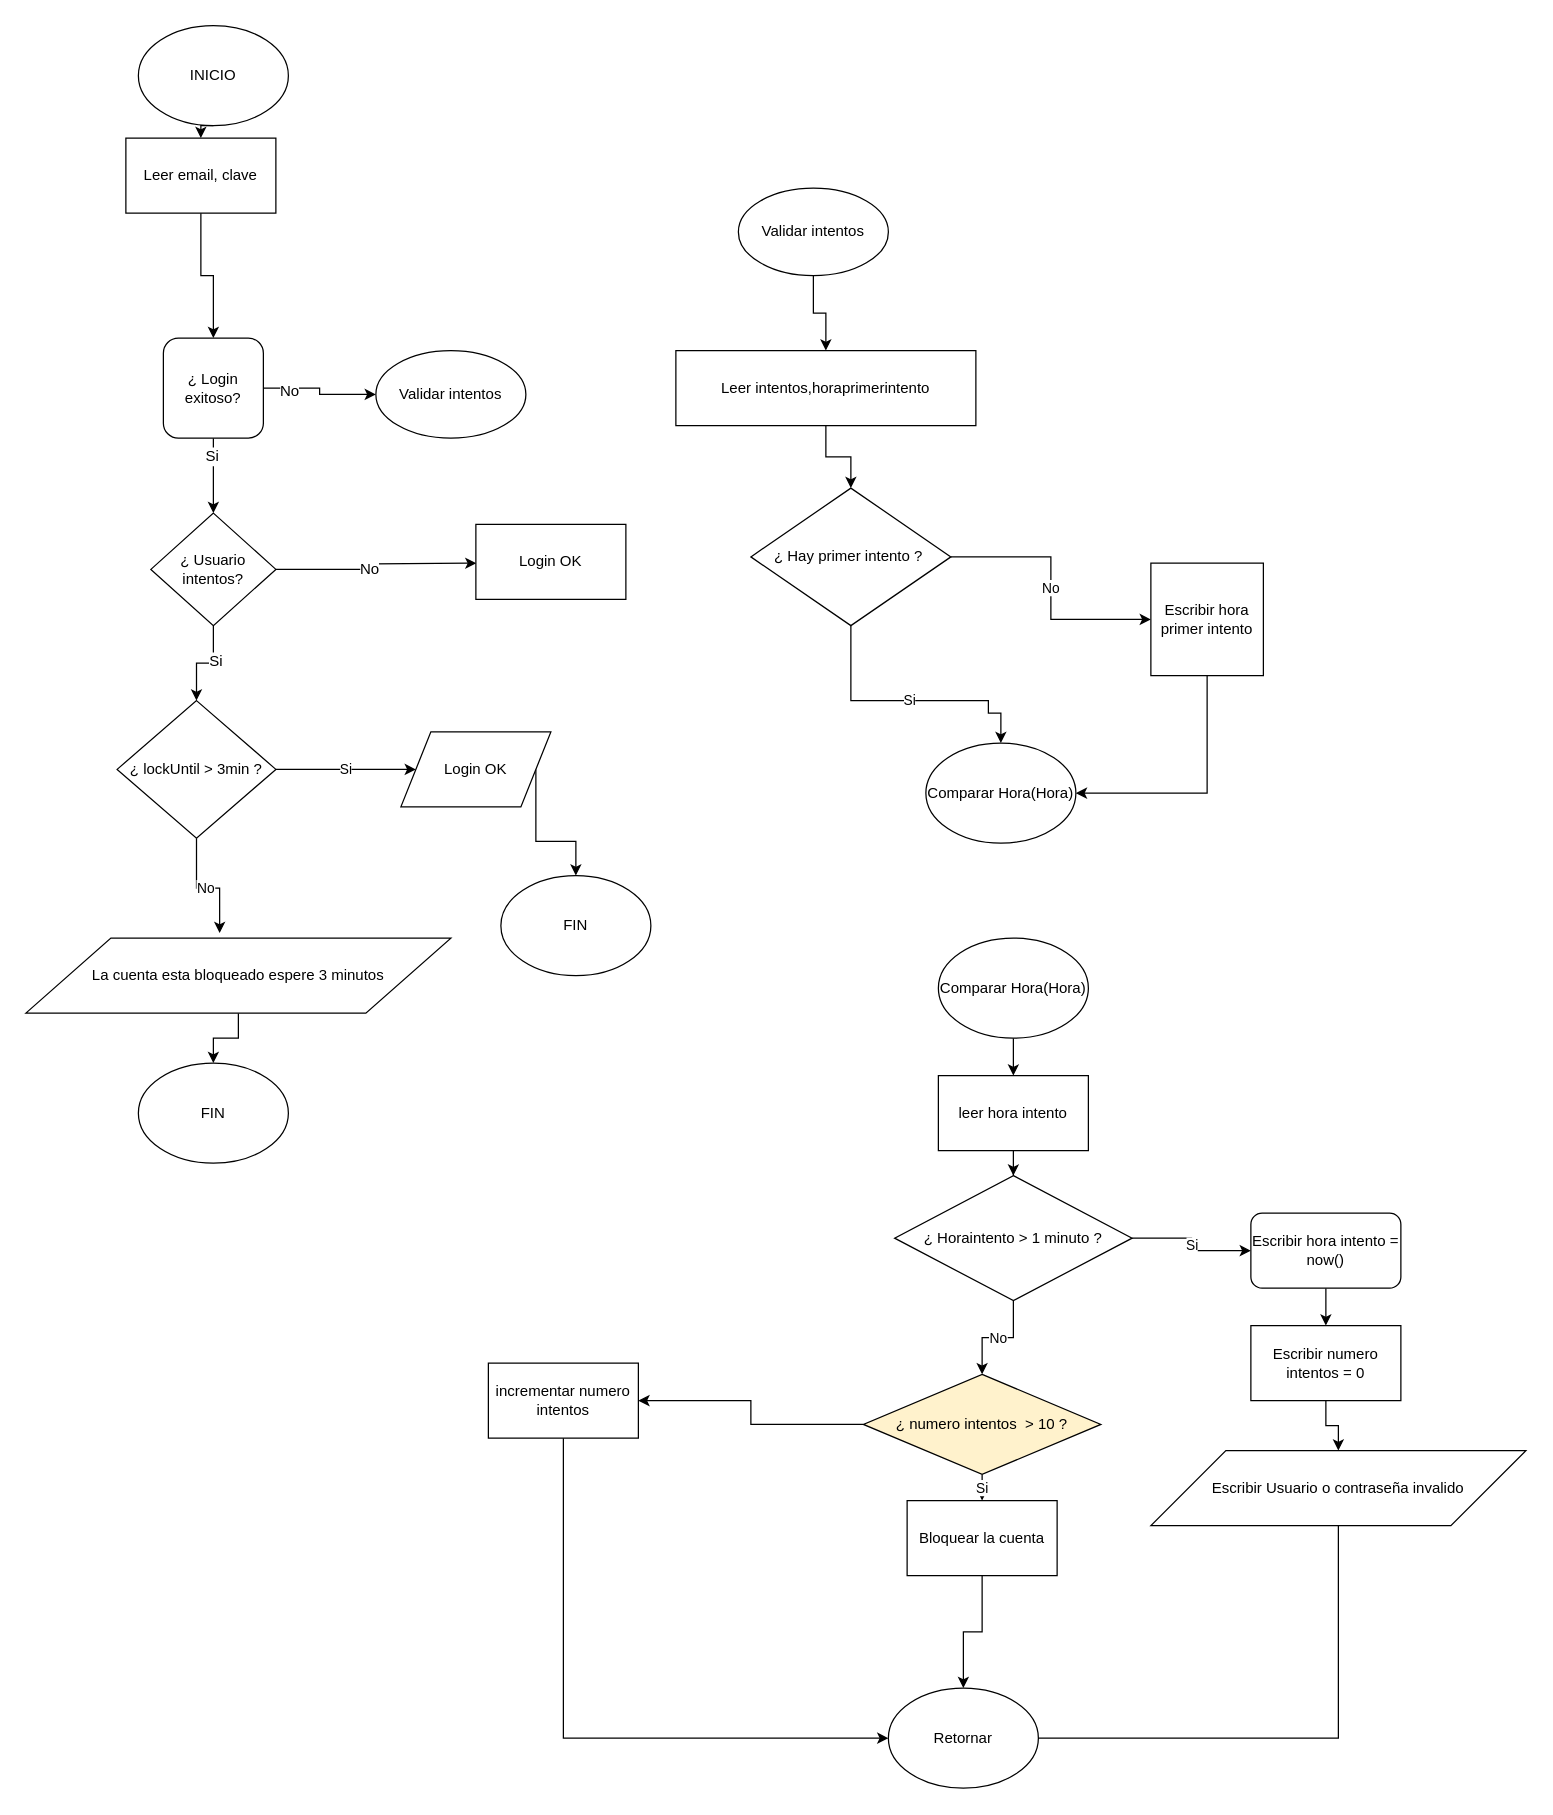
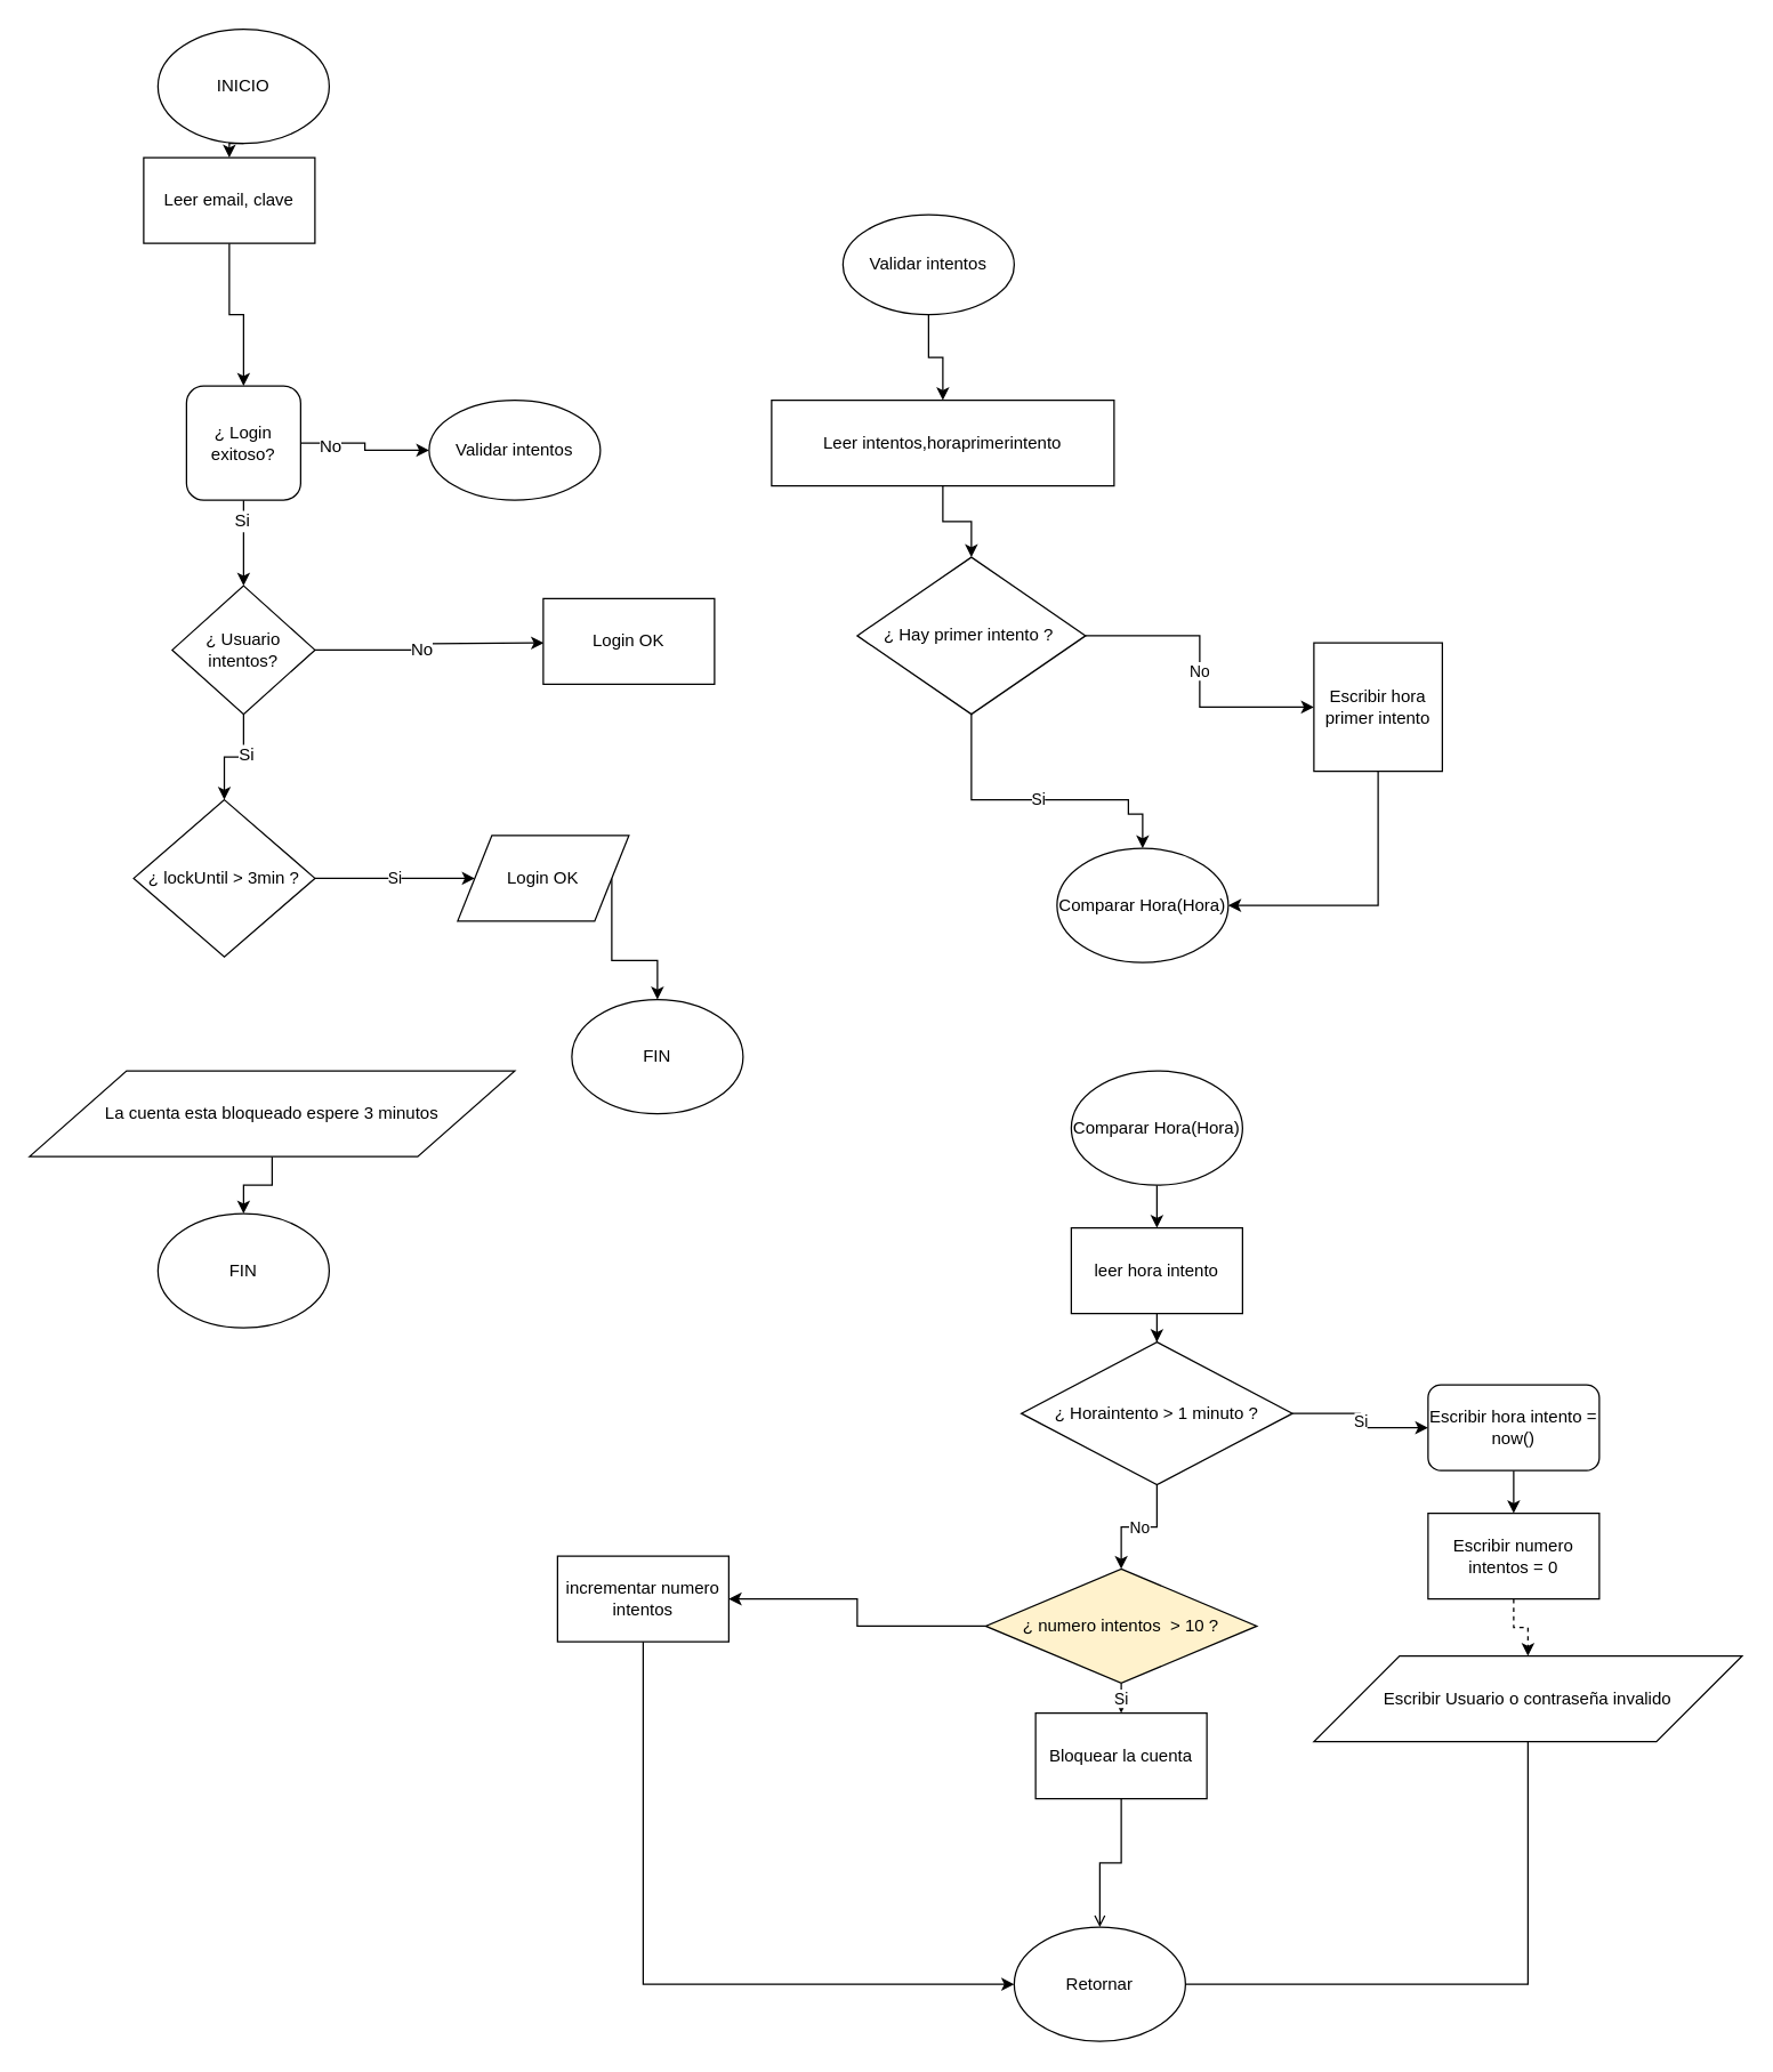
  <mxCell id="0" />
  <mxCell id="1" parent="0" />
  <mxCell id="2" style="edgeStyle=orthogonalEdgeStyle;rounded=0;orthogonalLoop=1;jettySize=auto;html=1;exitX=0.5;exitY=1;exitDx=0;exitDy=0;entryX=0.5;entryY=0;entryDx=0;entryDy=0;" edge="1" parent="1" source="3" target="10"><mxGeometry relative="1" as="geometry" /></mxCell>
  <mxCell id="3" value="INICIO&lt;br&gt;" style="ellipse;whiteSpace=wrap;html=1;" vertex="1" parent="1"><mxGeometry x="110" y="20" width="120" height="80" as="geometry" /></mxCell>
  <mxCell id="4" value="" style="edgeStyle=orthogonalEdgeStyle;rounded=0;orthogonalLoop=1;jettySize=auto;html=1;entryX=0;entryY=0.5;entryDx=0;entryDy=0;" edge="1" parent="1" source="8" target="56"><mxGeometry relative="1" as="geometry"><mxPoint x="290" y="310" as="targetPoint" /></mxGeometry></mxCell>
  <mxCell id="5" value="No" style="text;html=1;resizable=0;points=[];align=center;verticalAlign=middle;labelBackgroundColor=#ffffff;" vertex="1" connectable="0" parent="4"><mxGeometry x="-0.575" y="-2" relative="1" as="geometry"><mxPoint as="offset" /></mxGeometry></mxCell>
  <mxCell id="6" style="edgeStyle=orthogonalEdgeStyle;rounded=0;orthogonalLoop=1;jettySize=auto;html=1;exitX=0.5;exitY=1;exitDx=0;exitDy=0;entryX=0.5;entryY=0;entryDx=0;entryDy=0;" edge="1" parent="1" source="8" target="15"><mxGeometry relative="1" as="geometry" /></mxCell>
  <mxCell id="7" value="Si" style="text;html=1;resizable=0;points=[];align=center;verticalAlign=middle;labelBackgroundColor=#ffffff;" vertex="1" connectable="0" parent="6"><mxGeometry x="-0.52" y="-2" relative="1" as="geometry"><mxPoint as="offset" /></mxGeometry></mxCell>
  <mxCell id="8" value="¿ Login exitoso?" style="whiteSpace=wrap;html=1;rounded=1;" vertex="1" parent="1"><mxGeometry x="130" y="270" width="80" height="80" as="geometry" /></mxCell>
  <mxCell id="9" style="edgeStyle=orthogonalEdgeStyle;rounded=0;orthogonalLoop=1;jettySize=auto;html=1;exitX=0.5;exitY=1;exitDx=0;exitDy=0;entryX=0.5;entryY=0;entryDx=0;entryDy=0;" edge="1" parent="1" source="10" target="8"><mxGeometry relative="1" as="geometry" /></mxCell>
  <mxCell id="10" value="Leer email, clave" style="rounded=0;whiteSpace=wrap;html=1;" vertex="1" parent="1"><mxGeometry x="100" y="110" width="120" height="60" as="geometry" /></mxCell>
  <mxCell id="11" style="edgeStyle=orthogonalEdgeStyle;rounded=0;orthogonalLoop=1;jettySize=auto;html=1;exitX=0.5;exitY=1;exitDx=0;exitDy=0;entryX=0.5;entryY=0;entryDx=0;entryDy=0;" edge="1" parent="1" source="15" target="18"><mxGeometry relative="1" as="geometry" /></mxCell>
  <mxCell id="12" value="Si" style="text;html=1;resizable=0;points=[];align=center;verticalAlign=middle;labelBackgroundColor=#ffffff;" vertex="1" connectable="0" parent="11"><mxGeometry x="-0.25" y="1" relative="1" as="geometry"><mxPoint as="offset" /></mxGeometry></mxCell>
  <mxCell id="13" style="edgeStyle=orthogonalEdgeStyle;rounded=0;orthogonalLoop=1;jettySize=auto;html=1;exitX=1;exitY=0.5;exitDx=0;exitDy=0;entryX=0;entryY=0.5;entryDx=0;entryDy=0;" edge="1" parent="1" source="15"><mxGeometry relative="1" as="geometry"><mxPoint x="380.429" y="450" as="targetPoint" /></mxGeometry></mxCell>
  <mxCell id="14" value="No" style="text;html=1;resizable=0;points=[];align=center;verticalAlign=middle;labelBackgroundColor=#ffffff;" vertex="1" connectable="0" parent="13"><mxGeometry x="-0.103" y="1" relative="1" as="geometry"><mxPoint as="offset" /></mxGeometry></mxCell>
  <mxCell id="15" value="¿ Usuario intentos?" style="rhombus;whiteSpace=wrap;html=1;" vertex="1" parent="1"><mxGeometry x="120" y="410" width="100" height="90" as="geometry" /></mxCell>
  <mxCell id="16" value="Si&lt;br&gt;" style="edgeStyle=orthogonalEdgeStyle;rounded=0;orthogonalLoop=1;jettySize=auto;html=1;exitX=1;exitY=0.5;exitDx=0;exitDy=0;entryX=0;entryY=0.5;entryDx=0;entryDy=0;" edge="1" parent="1" source="18" target="20"><mxGeometry relative="1" as="geometry"><mxPoint x="310" y="615" as="targetPoint" /></mxGeometry></mxCell>
- <mxCell id="17" value="No&lt;br&gt;" style="edgeStyle=orthogonalEdgeStyle;rounded=0;orthogonalLoop=1;jettySize=auto;html=1;exitX=0.5;exitY=1;exitDx=0;exitDy=0;entryX=0.456;entryY=-0.067;entryDx=0;entryDy=0;entryPerimeter=0;" edge="1" parent="1" source="18" target="22"><mxGeometry relative="1" as="geometry"><mxPoint x="174" y="720" as="targetPoint" /></mxGeometry></mxCell>
  <mxCell id="18" value="¿ lockUntil &amp;gt; 3min ?" style="rhombus;whiteSpace=wrap;html=1;" vertex="1" parent="1"><mxGeometry x="93" y="560" width="127" height="110" as="geometry" /></mxCell>
  <mxCell id="19" style="edgeStyle=orthogonalEdgeStyle;rounded=0;orthogonalLoop=1;jettySize=auto;html=1;exitX=1;exitY=0.5;exitDx=0;exitDy=0;entryX=0.5;entryY=0;entryDx=0;entryDy=0;" edge="1" parent="1" source="20" target="24"><mxGeometry relative="1" as="geometry" /></mxCell>
  <mxCell id="20" value="Login OK" style="shape=parallelogram;perimeter=parallelogramPerimeter;whiteSpace=wrap;html=1;" vertex="1" parent="1"><mxGeometry x="320" y="585" width="120" height="60" as="geometry" /></mxCell>
  <mxCell id="21" style="edgeStyle=orthogonalEdgeStyle;rounded=0;orthogonalLoop=1;jettySize=auto;html=1;exitX=0.5;exitY=1;exitDx=0;exitDy=0;entryX=0.5;entryY=0;entryDx=0;entryDy=0;" edge="1" parent="1" source="22" target="23"><mxGeometry relative="1" as="geometry" /></mxCell>
  <mxCell id="22" value="La cuenta esta bloqueado espere 3 minutos" style="shape=parallelogram;perimeter=parallelogramPerimeter;whiteSpace=wrap;html=1;" vertex="1" parent="1"><mxGeometry x="20" y="750" width="340" height="60" as="geometry" /></mxCell>
  <mxCell id="23" value="FIN" style="ellipse;whiteSpace=wrap;html=1;" vertex="1" parent="1"><mxGeometry x="110" y="850" width="120" height="80" as="geometry" /></mxCell>
  <mxCell id="24" value="FIN" style="ellipse;whiteSpace=wrap;html=1;" vertex="1" parent="1"><mxGeometry x="400" y="700" width="120" height="80" as="geometry" /></mxCell>
  <mxCell id="25" value="" style="edgeStyle=orthogonalEdgeStyle;rounded=0;orthogonalLoop=1;jettySize=auto;html=1;" edge="1" parent="1" source="26" target="28"><mxGeometry relative="1" as="geometry" /></mxCell>
  <mxCell id="26" value="Validar intentos" style="ellipse;whiteSpace=wrap;html=1;" vertex="1" parent="1"><mxGeometry x="590" y="150" width="120" height="70" as="geometry" /></mxCell>
  <mxCell id="27" value="" style="edgeStyle=orthogonalEdgeStyle;rounded=0;orthogonalLoop=1;jettySize=auto;html=1;" edge="1" parent="1" source="28" target="31"><mxGeometry relative="1" as="geometry" /></mxCell>
  <mxCell id="28" value="Leer intentos,horaprimerintento" style="rounded=0;whiteSpace=wrap;html=1;" vertex="1" parent="1"><mxGeometry x="540" y="280" width="240" height="60" as="geometry" /></mxCell>
  <mxCell id="29" value="No" style="edgeStyle=orthogonalEdgeStyle;rounded=0;orthogonalLoop=1;jettySize=auto;html=1;exitX=1;exitY=0.5;exitDx=0;exitDy=0;entryX=0;entryY=0.5;entryDx=0;entryDy=0;" edge="1" parent="1" source="31" target="34"><mxGeometry relative="1" as="geometry"><mxPoint x="800" y="440" as="targetPoint" /></mxGeometry></mxCell>
  <mxCell id="30" value="Si" style="edgeStyle=orthogonalEdgeStyle;rounded=0;orthogonalLoop=1;jettySize=auto;html=1;exitX=0.5;exitY=1;exitDx=0;exitDy=0;entryX=0.5;entryY=0;entryDx=0;entryDy=0;" edge="1" parent="1" source="31" target="32"><mxGeometry relative="1" as="geometry"><mxPoint x="690" y="560" as="targetPoint" /><Array as="points"><mxPoint x="680" y="560" /><mxPoint x="790" y="560" /><mxPoint x="790" y="570" /><mxPoint x="800" y="570" /></Array></mxGeometry></mxCell>
  <mxCell id="31" value="¿ Hay primer intento ?&amp;nbsp;" style="rhombus;whiteSpace=wrap;html=1;" vertex="1" parent="1"><mxGeometry x="600" y="390" width="160" height="110" as="geometry" /></mxCell>
  <mxCell id="32" value="Comparar Hora(Hora)" style="ellipse;whiteSpace=wrap;html=1;" vertex="1" parent="1"><mxGeometry x="740" y="594" width="120" height="80" as="geometry" /></mxCell>
  <mxCell id="33" style="edgeStyle=orthogonalEdgeStyle;rounded=0;orthogonalLoop=1;jettySize=auto;html=1;exitX=0.5;exitY=1;exitDx=0;exitDy=0;entryX=1;entryY=0.5;entryDx=0;entryDy=0;" edge="1" parent="1" source="34" target="32"><mxGeometry relative="1" as="geometry"><mxPoint x="850" y="586" as="targetPoint" /></mxGeometry></mxCell>
  <mxCell id="34" value="Escribir hora primer intento" style="whiteSpace=wrap;html=1;aspect=fixed;" vertex="1" parent="1"><mxGeometry x="920" y="450" width="90" height="90" as="geometry" /></mxCell>
  <mxCell id="35" value="" style="edgeStyle=orthogonalEdgeStyle;rounded=0;orthogonalLoop=1;jettySize=auto;html=1;" edge="1" parent="1" source="36" target="38"><mxGeometry relative="1" as="geometry" /></mxCell>
  <mxCell id="36" value="Comparar Hora(Hora)" style="ellipse;whiteSpace=wrap;html=1;" vertex="1" parent="1"><mxGeometry x="750" y="750" width="120" height="80" as="geometry" /></mxCell>
  <mxCell id="37" value="" style="edgeStyle=orthogonalEdgeStyle;rounded=0;orthogonalLoop=1;jettySize=auto;html=1;" edge="1" parent="1" source="38" target="41"><mxGeometry relative="1" as="geometry" /></mxCell>
  <mxCell id="38" value="leer hora intento" style="rounded=0;whiteSpace=wrap;html=1;" vertex="1" parent="1"><mxGeometry x="750" y="860" width="120" height="60" as="geometry" /></mxCell>
  <mxCell id="39" value="No" style="edgeStyle=orthogonalEdgeStyle;rounded=0;orthogonalLoop=1;jettySize=auto;html=1;exitX=0.5;exitY=1;exitDx=0;exitDy=0;entryX=0.5;entryY=0;entryDx=0;entryDy=0;" edge="1" parent="1" source="41" target="50"><mxGeometry relative="1" as="geometry"><mxPoint x="810" y="1070" as="targetPoint" /></mxGeometry></mxCell>
  <mxCell id="40" value="Si" style="edgeStyle=orthogonalEdgeStyle;rounded=0;orthogonalLoop=1;jettySize=auto;html=1;exitX=1;exitY=0.5;exitDx=0;exitDy=0;entryX=0;entryY=0.5;entryDx=0;entryDy=0;" edge="1" parent="1" source="41" target="43"><mxGeometry relative="1" as="geometry"><mxPoint x="970" y="990" as="targetPoint" /></mxGeometry></mxCell>
  <mxCell id="41" value="¿ Horaintento &amp;gt; 1 minuto ?" style="rhombus;whiteSpace=wrap;html=1;" vertex="1" parent="1"><mxGeometry x="715" y="940" width="190" height="100" as="geometry" /></mxCell>
  <mxCell id="42" style="edgeStyle=orthogonalEdgeStyle;rounded=0;orthogonalLoop=1;jettySize=auto;html=1;exitX=0.5;exitY=1;exitDx=0;exitDy=0;entryX=0.5;entryY=0;entryDx=0;entryDy=0;" edge="1" parent="1" source="43" target="45"><mxGeometry relative="1" as="geometry" /></mxCell>
  <mxCell id="43" value="Escribir hora intento = now()" style="whiteSpace=wrap;html=1;rounded=1;" vertex="1" parent="1"><mxGeometry x="1000" y="970" width="120" height="60" as="geometry" /></mxCell>
- <mxCell id="44" value="" style="edgeStyle=orthogonalEdgeStyle;rounded=0;orthogonalLoop=1;jettySize=auto;html=1;" edge="1" parent="1" source="45" target="47"><mxGeometry relative="1" as="geometry" /></mxCell>
+ <mxCell id="44" value="" style="edgeStyle=orthogonalEdgeStyle;rounded=0;orthogonalLoop=1;jettySize=auto;html=1;dashed=1;" edge="1" parent="1" source="45" target="47"><mxGeometry relative="1" as="geometry" /></mxCell>
  <mxCell id="45" value="Escribir numero intentos = 0" style="rounded=0;whiteSpace=wrap;html=1;" vertex="1" parent="1"><mxGeometry x="1000" y="1060" width="120" height="60" as="geometry" /></mxCell>
  <mxCell id="46" style="edgeStyle=orthogonalEdgeStyle;rounded=0;orthogonalLoop=1;jettySize=auto;html=1;exitX=0.5;exitY=1;exitDx=0;exitDy=0;entryX=1;entryY=0.5;entryDx=0;entryDy=0;endArrow=none;" edge="1" parent="1" source="47" target="55"><mxGeometry relative="1" as="geometry" /></mxCell>
  <mxCell id="47" value="Escribir Usuario o contraseña invalido" style="shape=parallelogram;perimeter=parallelogramPerimeter;whiteSpace=wrap;html=1;" vertex="1" parent="1"><mxGeometry x="920" y="1160" width="300" height="60" as="geometry" /></mxCell>
  <mxCell id="48" value="Si" style="edgeStyle=orthogonalEdgeStyle;rounded=0;orthogonalLoop=1;jettySize=auto;html=1;exitX=0.5;exitY=1;exitDx=0;exitDy=0;entryX=0.5;entryY=0;entryDx=0;entryDy=0;" edge="1" parent="1" source="50" target="52"><mxGeometry relative="1" as="geometry" /></mxCell>
  <mxCell id="49" style="edgeStyle=orthogonalEdgeStyle;rounded=0;orthogonalLoop=1;jettySize=auto;html=1;exitX=0;exitY=0.5;exitDx=0;exitDy=0;entryX=1;entryY=0.5;entryDx=0;entryDy=0;" edge="1" parent="1" source="50" target="54"><mxGeometry relative="1" as="geometry"><mxPoint x="530" y="1120" as="targetPoint" /></mxGeometry></mxCell>
  <mxCell id="50" value="¿ numero intentos&amp;nbsp; &amp;gt; 10 ?" style="rhombus;whiteSpace=wrap;html=1;fillColor=#fff2cc;" vertex="1" parent="1"><mxGeometry x="690" y="1099" width="190" height="80" as="geometry" /></mxCell>
- <mxCell id="51" style="edgeStyle=orthogonalEdgeStyle;rounded=0;orthogonalLoop=1;jettySize=auto;html=1;exitX=0.5;exitY=1;exitDx=0;exitDy=0;" edge="1" parent="1" source="52" target="55"><mxGeometry relative="1" as="geometry" /></mxCell>
+ <mxCell id="51" style="edgeStyle=orthogonalEdgeStyle;rounded=0;orthogonalLoop=1;jettySize=auto;html=1;exitX=0.5;exitY=1;exitDx=0;exitDy=0;endArrow=open;" edge="1" parent="1" source="52" target="55"><mxGeometry relative="1" as="geometry" /></mxCell>
  <mxCell id="52" value="Bloquear la cuenta" style="rounded=0;whiteSpace=wrap;html=1;" vertex="1" parent="1"><mxGeometry x="725" y="1200" width="120" height="60" as="geometry" /></mxCell>
  <mxCell id="53" style="edgeStyle=orthogonalEdgeStyle;rounded=0;orthogonalLoop=1;jettySize=auto;html=1;exitX=0.5;exitY=1;exitDx=0;exitDy=0;entryX=0;entryY=0.5;entryDx=0;entryDy=0;" edge="1" parent="1" source="54" target="55"><mxGeometry relative="1" as="geometry" /></mxCell>
  <mxCell id="54" value="incrementar numero intentos" style="rounded=0;whiteSpace=wrap;html=1;" vertex="1" parent="1"><mxGeometry x="390" y="1090" width="120" height="60" as="geometry" /></mxCell>
  <mxCell id="55" value="Retornar" style="ellipse;whiteSpace=wrap;html=1;" vertex="1" parent="1"><mxGeometry x="710" y="1350" width="120" height="80" as="geometry" /></mxCell>
  <mxCell id="56" value="Validar intentos" style="ellipse;whiteSpace=wrap;html=1;" vertex="1" parent="1"><mxGeometry x="300" y="280" width="120" height="70" as="geometry" /></mxCell>
  <mxCell id="57" value="Login OK" style="rounded=0;whiteSpace=wrap;html=1;" vertex="1" parent="1"><mxGeometry x="380" y="419" width="120" height="60" as="geometry" /></mxCell>
